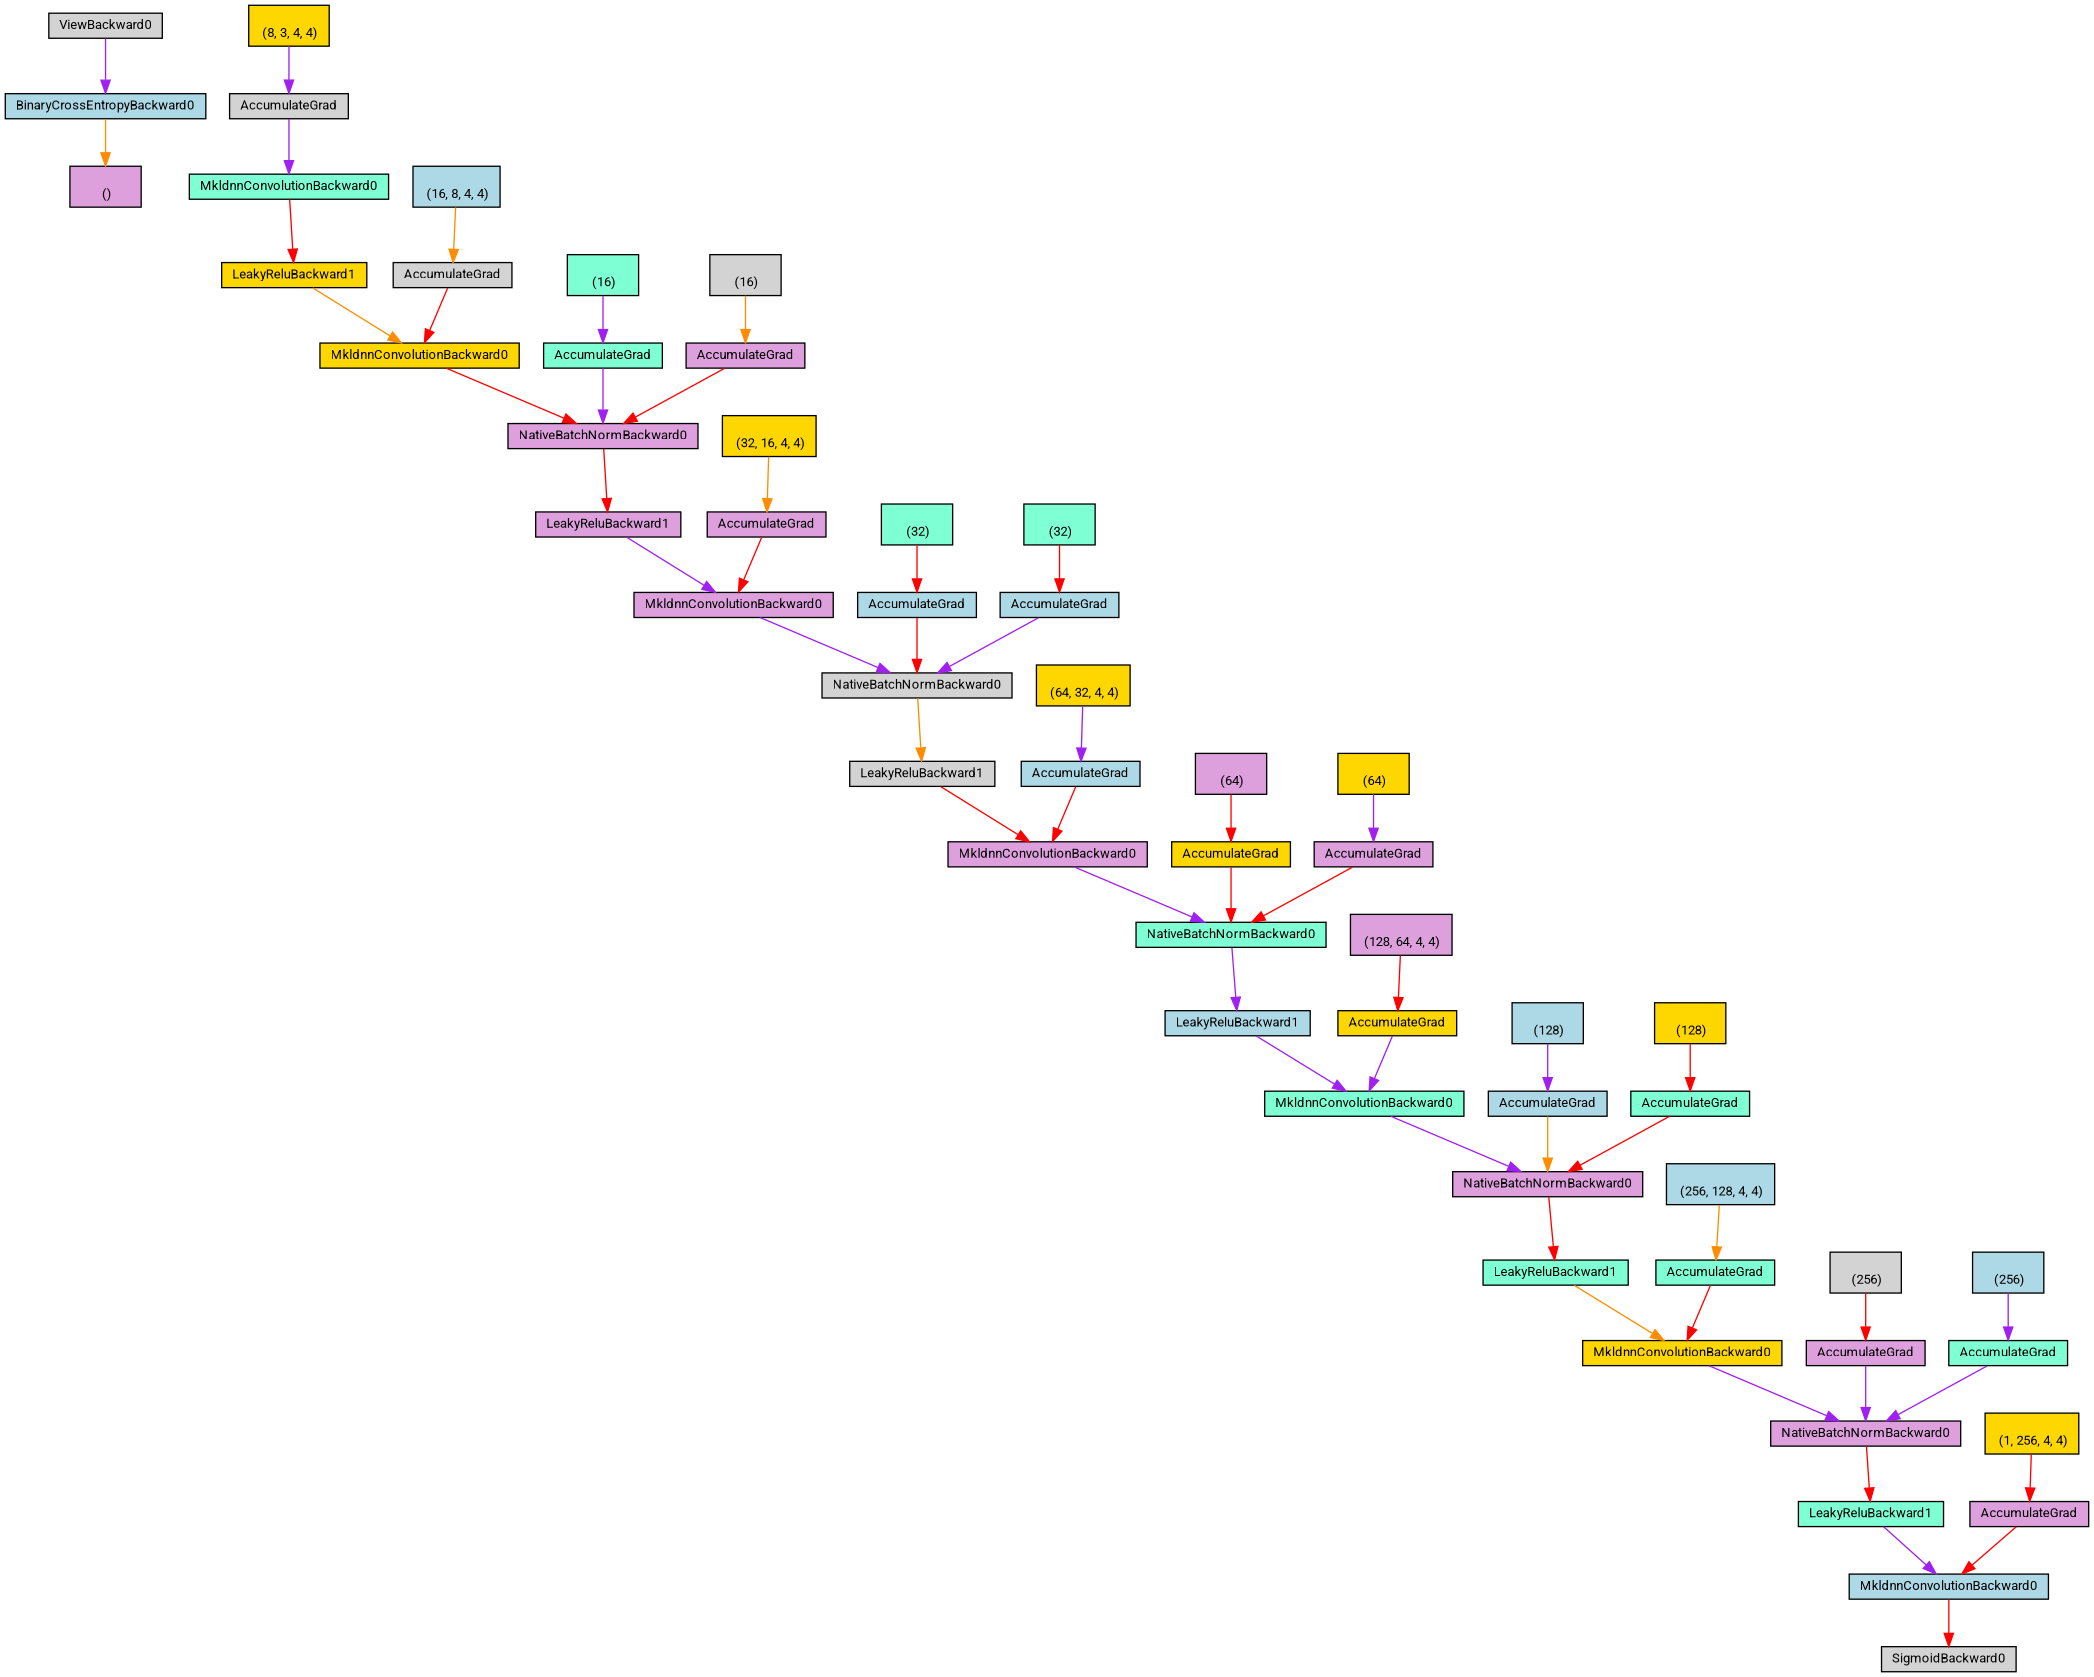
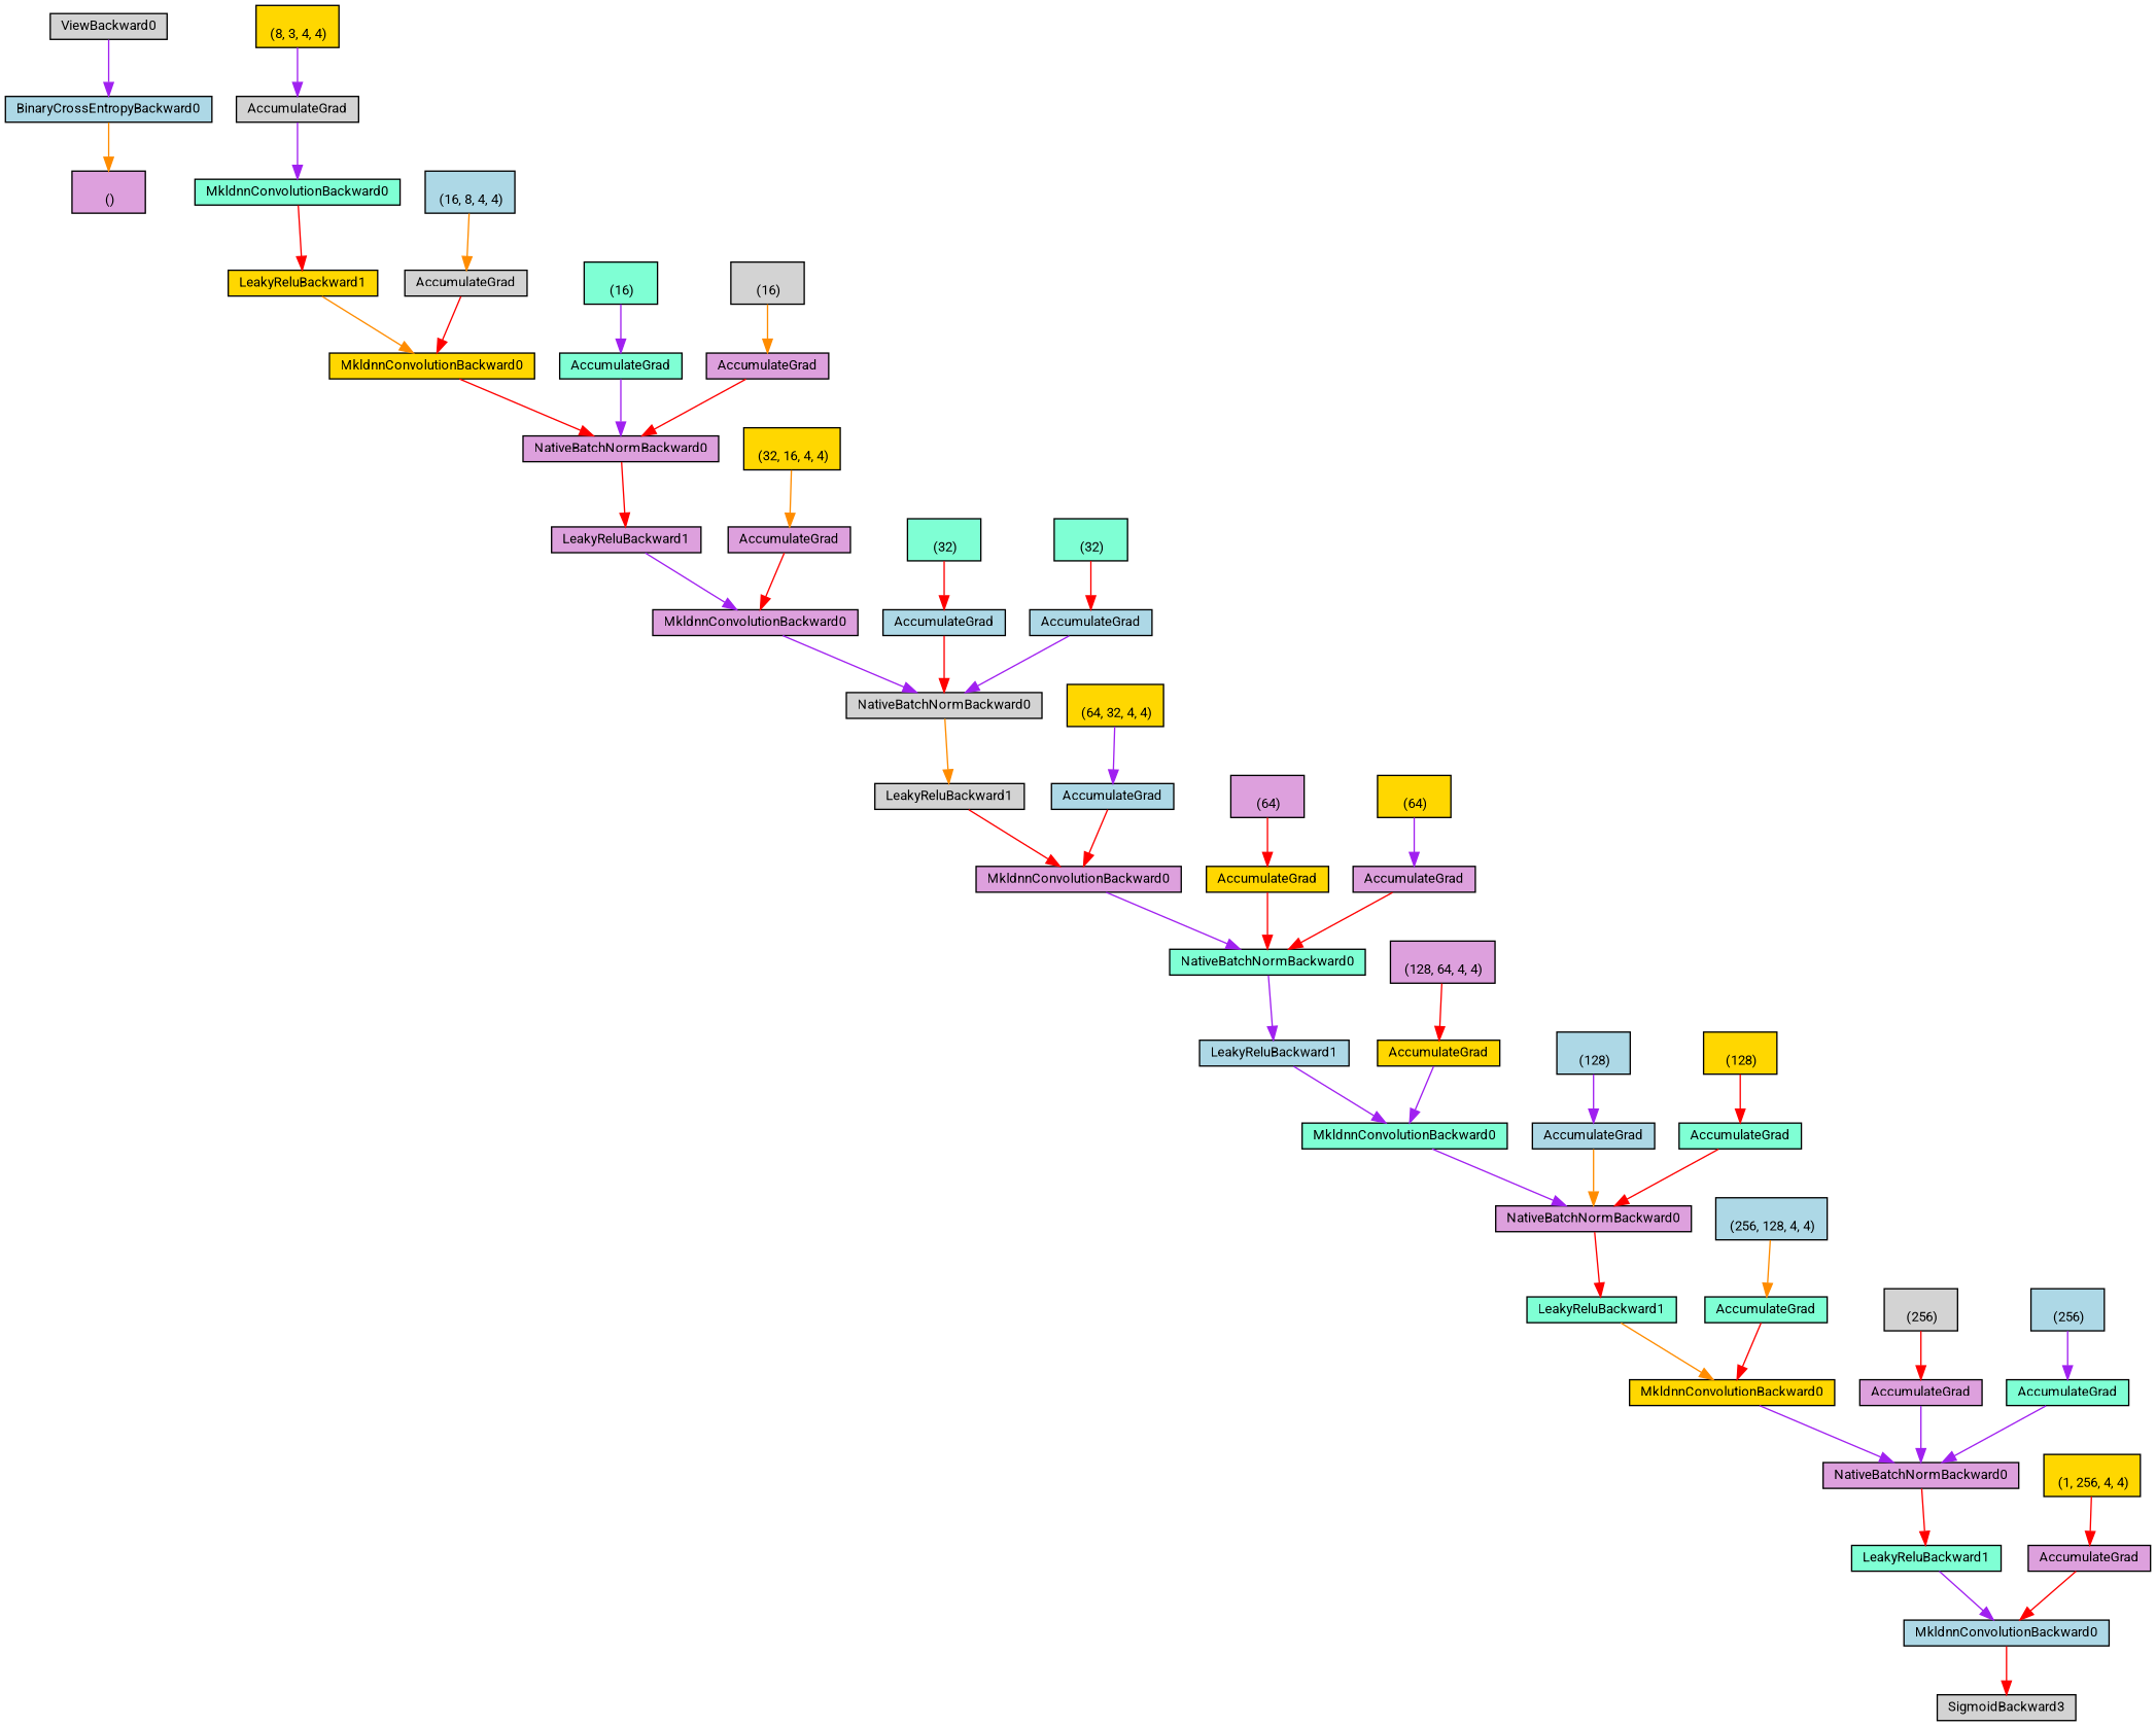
  digraph {
    fontname=Roboto
    node [align=left fillcolor=plum fontname=Roboto fontsize=10 ranksep=0.1 shape=box style=filled]
    edge [color=red fontname=Roboto]
    n1 [height=0.2 label="\n ()"]
    n2 [fillcolor=lightblue height=0.2 label=BinaryCrossEntropyBackward0]
    n3 [fillcolor=lightgrey height=0.2 label=ViewBackward0]
-   n4 [fillcolor=lightgrey height=0.2 label=SigmoidBackward0]
+   n4 [fillcolor=lightgrey height=0.2 label=SigmoidBackward3]
    n5 [fillcolor=lightblue height=0.2 label=MkldnnConvolutionBackward0]
    n6 [fillcolor=aquamarine height=0.2 label=LeakyReluBackward1]
    n7 [height=0.2 label=NativeBatchNormBackward0]
    n8 [fillcolor=gold height=0.2 label=MkldnnConvolutionBackward0]
    n9 [fillcolor=aquamarine height=0.2 label=LeakyReluBackward1]
    n10 [height=0.2 label=NativeBatchNormBackward0]
    n11 [fillcolor=aquamarine height=0.2 label=MkldnnConvolutionBackward0]
    n12 [fillcolor=lightblue height=0.2 label=LeakyReluBackward1]
    n13 [fillcolor=aquamarine height=0.2 label=NativeBatchNormBackward0]
    n14 [height=0.2 label=MkldnnConvolutionBackward0]
    n15 [fillcolor=lightgrey height=0.2 label=LeakyReluBackward1]
    n16 [fillcolor=lightgrey height=0.2 label=NativeBatchNormBackward0]
    n17 [height=0.2 label=MkldnnConvolutionBackward0]
    n18 [height=0.2 label=LeakyReluBackward1]
    n19 [height=0.2 label=NativeBatchNormBackward0]
    n20 [fillcolor=gold height=0.2 label=MkldnnConvolutionBackward0]
    n21 [fillcolor=gold height=0.2 label=LeakyReluBackward1]
    n22 [fillcolor=aquamarine height=0.2 label=MkldnnConvolutionBackward0]
    n23 [fillcolor=lightgrey height=0.2 label=AccumulateGrad]
    n24 [fillcolor=gold height=0.2 label="\n (8, 3, 4, 4)"]
    n25 [fillcolor=lightgrey height=0.2 label=AccumulateGrad]
    n26 [fillcolor=lightblue height=0.2 label="\n (16, 8, 4, 4)"]
    n27 [fillcolor=aquamarine height=0.2 label=AccumulateGrad]
    n28 [fillcolor=aquamarine height=0.2 label="\n (16)"]
    n29 [height=0.2 label=AccumulateGrad]
    n30 [fillcolor=lightgrey height=0.2 label="\n (16)"]
    n31 [height=0.2 label=AccumulateGrad]
    n32 [fillcolor=gold height=0.2 label="\n (32, 16, 4, 4)"]
    n33 [fillcolor=lightblue height=0.2 label=AccumulateGrad]
    n34 [fillcolor=aquamarine height=0.2 label="\n (32)"]
    n35 [fillcolor=lightblue height=0.2 label=AccumulateGrad]
    n36 [fillcolor=aquamarine height=0.2 label="\n (32)"]
    n37 [fillcolor=lightblue height=0.2 label=AccumulateGrad]
    n38 [fillcolor=gold height=0.2 label="\n (64, 32, 4, 4)"]
    n39 [fillcolor=gold height=0.2 label=AccumulateGrad]
    n40 [height=0.2 label="\n (64)"]
    n41 [height=0.2 label=AccumulateGrad]
    n42 [fillcolor=gold height=0.2 label="\n (64)"]
    n43 [fillcolor=gold height=0.2 label=AccumulateGrad]
    n44 [height=0.2 label="\n (128, 64, 4, 4)"]
    n45 [fillcolor=lightblue height=0.2 label=AccumulateGrad]
    n46 [fillcolor=lightblue height=0.2 label="\n (128)"]
    n47 [fillcolor=aquamarine height=0.2 label=AccumulateGrad]
    n48 [fillcolor=gold height=0.2 label="\n (128)"]
    n49 [fillcolor=aquamarine height=0.2 label=AccumulateGrad]
    n50 [fillcolor=lightblue height=0.2 label="\n (256, 128, 4, 4)"]
    n51 [height=0.2 label=AccumulateGrad]
    n52 [fillcolor=lightgrey height=0.2 label="\n (256)"]
    n53 [fillcolor=aquamarine height=0.2 label=AccumulateGrad]
    n54 [fillcolor=lightblue height=0.2 label="\n (256)"]
    n55 [height=0.2 label=AccumulateGrad]
    n56 [fillcolor=gold height=0.2 label="\n (1, 256, 4, 4)"]
    n2 -> n1 [color=darkorange]
    n3 -> n2 [color=purple]
    n5 -> n4
    n6 -> n5 [color=purple]
    n7 -> n6
    n8 -> n7 [color=purple]
    n9 -> n8 [color=darkorange]
    n10 -> n9
    n11 -> n10 [color=purple]
    n12 -> n11 [color=purple]
    n13 -> n12 [color=purple]
    n14 -> n13 [color=purple]
    n15 -> n14
    n16 -> n15 [color=darkorange]
    n17 -> n16 [color=purple]
    n18 -> n17 [color=purple]
    n19 -> n18
    n20 -> n19
    n21 -> n20 [color=darkorange]
    n22 -> n21
    n23 -> n22 [color=purple]
    n24 -> n23 [color=purple]
    n25 -> n20
    n26 -> n25 [color=darkorange]
    n27 -> n19 [color=purple]
    n28 -> n27 [color=purple]
    n29 -> n19
    n30 -> n29 [color=darkorange]
    n31 -> n17
    n32 -> n31 [color=darkorange]
    n33 -> n16
    n34 -> n33
    n35 -> n16 [color=purple]
    n36 -> n35
    n37 -> n14
    n38 -> n37 [color=purple]
    n39 -> n13
    n40 -> n39
    n41 -> n13
    n42 -> n41 [color=purple]
    n43 -> n11 [color=purple]
    n44 -> n43
    n45 -> n10 [color=darkorange]
    n46 -> n45 [color=purple]
    n47 -> n10
    n48 -> n47
    n49 -> n8
    n50 -> n49 [color=darkorange]
    n51 -> n7 [color=purple]
    n52 -> n51
    n53 -> n7 [color=purple]
    n54 -> n53 [color=purple]
    n55 -> n5
    n56 -> n55
  }
